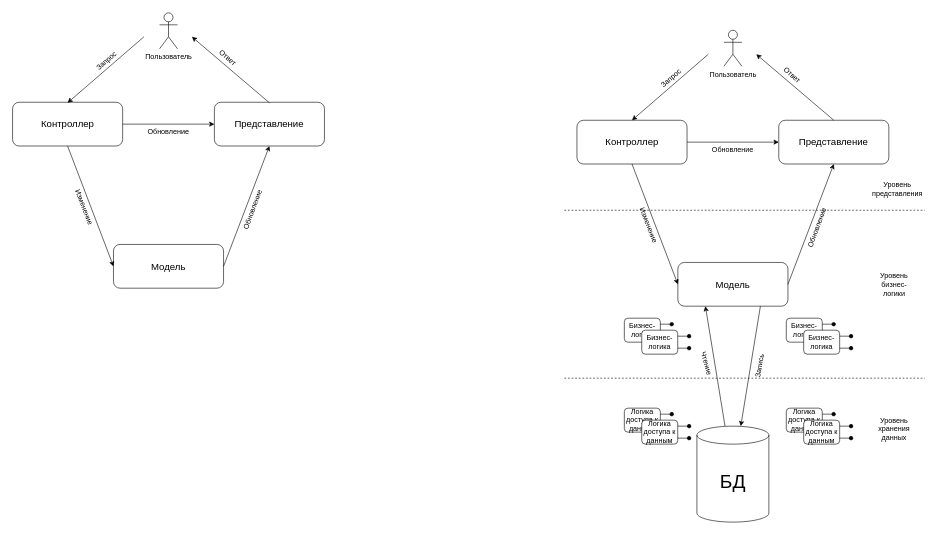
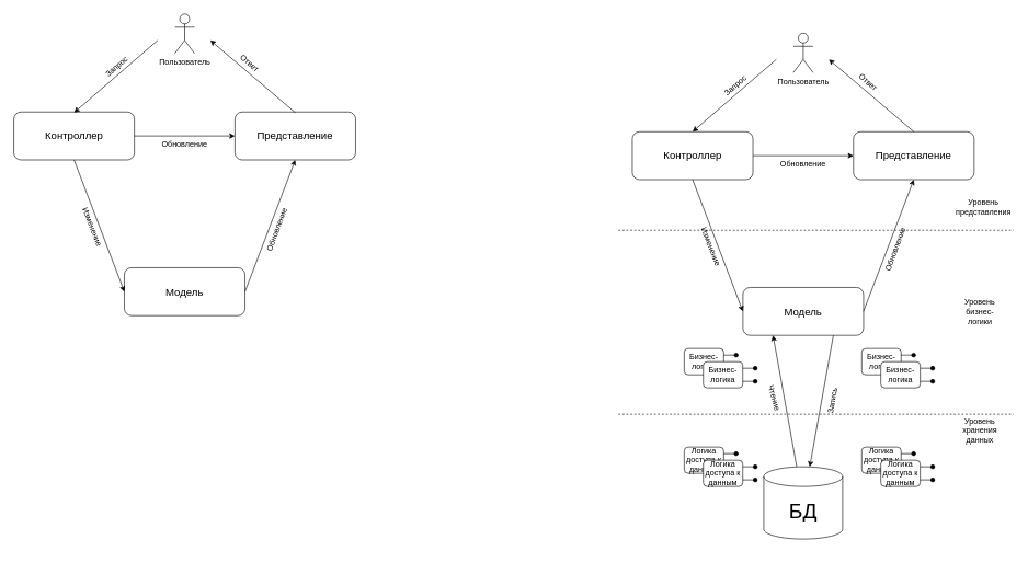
  <mxCell id="0" />
  <mxCell id="1" parent="0" />
  <mxCell id="2" value="" style="group" vertex="1" connectable="0" parent="1"><mxGeometry x="20" y="170" width="520" height="310" as="geometry" /></mxCell>
  <mxCell id="3" value="&lt;font style=&quot;font-size: 16px&quot;&gt;Контроллер&lt;/font&gt;" style="rounded=1;whiteSpace=wrap;html=1;" vertex="1" parent="2"><mxGeometry width="183.529" height="72.941" as="geometry" /></mxCell>
  <mxCell id="4" value="&lt;font style=&quot;font-size: 16px&quot;&gt;Представление&lt;/font&gt;" style="rounded=1;whiteSpace=wrap;html=1;" vertex="1" parent="2"><mxGeometry x="336.471" width="183.529" height="72.941" as="geometry" /></mxCell>
  <mxCell id="5" value="&lt;font style=&quot;font-size: 16px&quot;&gt;Модель&lt;/font&gt;" style="rounded=1;whiteSpace=wrap;html=1;" vertex="1" parent="2"><mxGeometry x="168.235" y="237.059" width="183.529" height="72.941" as="geometry" /></mxCell>
  <mxCell id="6" value="" style="endArrow=classic;html=1;rounded=0;exitX=0.5;exitY=1;exitDx=0;exitDy=0;entryX=0;entryY=0.5;entryDx=0;entryDy=0;" edge="1" parent="2" source="3" target="5"><mxGeometry width="50" height="50" relative="1" as="geometry"><mxPoint x="244.706" y="382.941" as="sourcePoint" /><mxPoint x="321.176" y="291.765" as="targetPoint" /></mxGeometry></mxCell>
  <mxCell id="7" value="" style="endArrow=classic;html=1;rounded=0;entryX=0.5;entryY=1;entryDx=0;entryDy=0;exitX=1;exitY=0.5;exitDx=0;exitDy=0;" edge="1" parent="2" source="5" target="4"><mxGeometry width="50" height="50" relative="1" as="geometry"><mxPoint x="244.706" y="382.941" as="sourcePoint" /><mxPoint x="321.176" y="291.765" as="targetPoint" /></mxGeometry></mxCell>
  <mxCell id="8" value="&lt;font style=&quot;font-size: 12px&quot;&gt;Обновление&lt;/font&gt;" style="text;html=1;strokeColor=none;fillColor=none;align=center;verticalAlign=middle;whiteSpace=wrap;rounded=0;fontSize=8;rotation=-70;" vertex="1" parent="2"><mxGeometry x="362.67" y="154.82" width="76.47" height="48.7" as="geometry" /></mxCell>
  <mxCell id="9" value="&lt;font style=&quot;font-size: 12px&quot;&gt;Изменение&lt;/font&gt;" style="text;html=1;strokeColor=none;fillColor=none;align=center;verticalAlign=middle;whiteSpace=wrap;rounded=0;fontSize=8;rotation=69;" vertex="1" parent="2"><mxGeometry x="73.82" y="161.39" width="91.76" height="26.87" as="geometry" /></mxCell>
  <mxCell id="10" value="" style="endArrow=classic;html=1;rounded=0;fontSize=12;entryX=0;entryY=0.5;entryDx=0;entryDy=0;" edge="1" parent="2" source="3" target="4"><mxGeometry width="50" height="50" relative="1" as="geometry"><mxPoint x="710" y="100" as="sourcePoint" /><mxPoint x="760" y="50" as="targetPoint" /></mxGeometry></mxCell>
  <mxCell id="11" value="" style="group" vertex="1" connectable="0" parent="1"><mxGeometry x="961" y="200" width="570" height="310" as="geometry" /></mxCell>
  <mxCell id="12" value="&lt;font style=&quot;font-size: 16px&quot;&gt;Контроллер&lt;/font&gt;" style="rounded=1;whiteSpace=wrap;html=1;" vertex="1" parent="11"><mxGeometry width="183.529" height="72.941" as="geometry" /></mxCell>
  <mxCell id="13" value="&lt;font style=&quot;font-size: 16px&quot;&gt;Представление&lt;/font&gt;" style="rounded=1;whiteSpace=wrap;html=1;" vertex="1" parent="11"><mxGeometry x="336.471" width="183.529" height="72.941" as="geometry" /></mxCell>
  <mxCell id="14" value="&lt;font style=&quot;font-size: 16px&quot;&gt;Модель&lt;/font&gt;" style="rounded=1;whiteSpace=wrap;html=1;" vertex="1" parent="11"><mxGeometry x="168.235" y="237.059" width="183.529" height="72.941" as="geometry" /></mxCell>
  <mxCell id="15" value="" style="endArrow=classic;html=1;rounded=0;exitX=0.5;exitY=1;exitDx=0;exitDy=0;entryX=0;entryY=0.5;entryDx=0;entryDy=0;" edge="1" parent="11" source="12" target="14"><mxGeometry width="50" height="50" relative="1" as="geometry"><mxPoint x="244.706" y="382.941" as="sourcePoint" /><mxPoint x="321.176" y="291.765" as="targetPoint" /></mxGeometry></mxCell>
  <mxCell id="16" value="" style="endArrow=classic;html=1;rounded=0;entryX=0.5;entryY=1;entryDx=0;entryDy=0;exitX=1;exitY=0.5;exitDx=0;exitDy=0;" edge="1" parent="11" source="14" target="13"><mxGeometry width="50" height="50" relative="1" as="geometry"><mxPoint x="244.706" y="382.941" as="sourcePoint" /><mxPoint x="321.176" y="291.765" as="targetPoint" /></mxGeometry></mxCell>
  <mxCell id="17" value="" style="endArrow=classic;html=1;rounded=0;exitX=1;exitY=0.5;exitDx=0;exitDy=0;entryX=0;entryY=0.5;entryDx=0;entryDy=0;" edge="1" parent="11" source="12" target="13"><mxGeometry width="50" height="50" relative="1" as="geometry"><mxPoint x="244.706" y="382.941" as="sourcePoint" /><mxPoint x="321.176" y="291.765" as="targetPoint" /></mxGeometry></mxCell>
  <mxCell id="18" value="&lt;font style=&quot;font-size: 12px&quot;&gt;Обновление&lt;/font&gt;" style="text;html=1;strokeColor=none;fillColor=none;align=center;verticalAlign=middle;whiteSpace=wrap;rounded=0;fontSize=8;rotation=-70;" vertex="1" parent="11"><mxGeometry x="362.67" y="154.82" width="76.47" height="48.7" as="geometry" /></mxCell>
  <mxCell id="19" value="&lt;font style=&quot;font-size: 12px&quot;&gt;Изменение&lt;/font&gt;" style="text;html=1;strokeColor=none;fillColor=none;align=center;verticalAlign=middle;whiteSpace=wrap;rounded=0;fontSize=8;rotation=69;" vertex="1" parent="11"><mxGeometry x="73.82" y="161.39" width="91.76" height="26.87" as="geometry" /></mxCell>
  <mxCell id="20" value="&lt;font style=&quot;font-size: 12px&quot;&gt;Обновление&lt;/font&gt;" style="text;html=1;strokeColor=none;fillColor=none;align=center;verticalAlign=middle;whiteSpace=wrap;rounded=0;fontSize=8;" vertex="1" parent="11"><mxGeometry x="214.118" y="40.003" width="91.765" height="18.235" as="geometry" /></mxCell>
  <mxCell id="21" value="" style="endArrow=none;dashed=1;html=1;rounded=0;fontSize=12;" edge="1" parent="11"><mxGeometry width="50" height="50" relative="1" as="geometry"><mxPoint x="-21" y="150" as="sourcePoint" /><mxPoint x="580" y="150" as="targetPoint" /></mxGeometry></mxCell>
  <mxCell id="22" value="Уровень бизнес-логики" style="text;html=1;strokeColor=none;fillColor=none;align=center;verticalAlign=middle;whiteSpace=wrap;rounded=0;fontSize=12;" vertex="1" parent="11"><mxGeometry x="499" y="258.53" width="60" height="30" as="geometry" /></mxCell>
  <mxCell id="23" value="Уровень представления" style="text;html=1;strokeColor=none;fillColor=none;align=center;verticalAlign=middle;whiteSpace=wrap;rounded=0;fontSize=12;" vertex="1" parent="11"><mxGeometry x="499" y="100" width="71" height="30" as="geometry" /></mxCell>
- <mxCell id="24" value="&lt;font style=&quot;font-size: 32px&quot;&gt;БД&lt;/font&gt;" style="shape=cylinder3;whiteSpace=wrap;html=1;boundedLbl=1;backgroundOutline=1;size=15;fontSize=12;" vertex="1" parent="1"><mxGeometry x="1161" y="710" width="120" height="160" as="geometry" /></mxCell>
+ <mxCell id="24" value="&lt;font style=&quot;font-size: 32px&quot;&gt;БД&lt;/font&gt;" style="shape=cylinder3;whiteSpace=wrap;html=1;boundedLbl=1;backgroundOutline=1;size=15;fontSize=12;" vertex="1" parent="1"><mxGeometry x="1161" y="710" width="120" height="110" as="geometry" /></mxCell>
  <mxCell id="25" value="" style="endArrow=classic;html=1;rounded=0;fontSize=32;exitX=0.75;exitY=1;exitDx=0;exitDy=0;" edge="1" parent="1" source="14" target="24"><mxGeometry width="50" height="50" relative="1" as="geometry"><mxPoint x="1081" y="630" as="sourcePoint" /><mxPoint x="1131" y="580" as="targetPoint" /></mxGeometry></mxCell>
  <mxCell id="26" value="" style="endArrow=classic;html=1;rounded=0;fontSize=32;entryX=0.25;entryY=1;entryDx=0;entryDy=0;" edge="1" parent="1" source="24" target="14"><mxGeometry width="50" height="50" relative="1" as="geometry"><mxPoint x="1081" y="630" as="sourcePoint" /><mxPoint x="1131" y="580" as="targetPoint" /></mxGeometry></mxCell>
  <mxCell id="27" value="Чтение" style="text;html=1;strokeColor=none;fillColor=none;align=center;verticalAlign=middle;whiteSpace=wrap;rounded=0;fontSize=12;rotation=75;" vertex="1" parent="1"><mxGeometry x="1142.38" y="593.38" width="70" height="24.83" as="geometry" /></mxCell>
  <mxCell id="28" value="Запись" style="text;html=1;align=center;verticalAlign=middle;resizable=0;points=[];autosize=1;strokeColor=none;fillColor=none;fontSize=12;rotation=-80;" vertex="1" parent="1"><mxGeometry x="1241" y="600" width="50" height="20" as="geometry" /></mxCell>
  <mxCell id="29" value="" style="endArrow=none;dashed=1;html=1;rounded=0;fontSize=12;" edge="1" parent="1"><mxGeometry width="50" height="50" relative="1" as="geometry"><mxPoint x="940" y="630" as="sourcePoint" /><mxPoint x="1541" y="630" as="targetPoint" /></mxGeometry></mxCell>
- <mxCell id="30" value="Уровень хранения данных" style="text;html=1;strokeColor=none;fillColor=none;align=center;verticalAlign=middle;whiteSpace=wrap;rounded=0;fontSize=12;" vertex="1" parent="1"><mxGeometry x="1460" y="700" width="60" height="30" as="geometry" /></mxCell>
+ <mxCell id="30" value="Уровень хранения данных" style="text;html=1;strokeColor=none;fillColor=none;align=center;verticalAlign=middle;whiteSpace=wrap;rounded=0;fontSize=12;" vertex="1" parent="1"><mxGeometry x="1460" y="640" width="60" height="30" as="geometry" /></mxCell>
  <mxCell id="31" value="" style="group" vertex="1" connectable="0" parent="1"><mxGeometry x="1040" y="530" width="108" height="60" as="geometry" /></mxCell>
  <mxCell id="32" value="Бизнес-&lt;br&gt;логика" style="rounded=1;whiteSpace=wrap;html=1;fontSize=12;" vertex="1" parent="31"><mxGeometry width="60" height="40" as="geometry" /></mxCell>
  <mxCell id="33" value="" style="endArrow=oval;html=1;rounded=0;fontSize=12;exitX=1;exitY=0.25;exitDx=0;exitDy=0;endFill=1;" edge="1" parent="31" source="32"><mxGeometry width="50" height="50" relative="1" as="geometry"><mxPoint x="159" y="50" as="sourcePoint" /><mxPoint x="79" y="10" as="targetPoint" /></mxGeometry></mxCell>
  <mxCell id="34" value="" style="endArrow=oval;html=1;rounded=0;fontSize=12;exitX=1;exitY=0.25;exitDx=0;exitDy=0;endFill=1;" edge="1" parent="31"><mxGeometry width="50" height="50" relative="1" as="geometry"><mxPoint x="60.0" y="30" as="sourcePoint" /><mxPoint x="79" y="30" as="targetPoint" /></mxGeometry></mxCell>
  <mxCell id="35" value="" style="group" vertex="1" connectable="0" parent="31"><mxGeometry x="29" y="20" width="79" height="40" as="geometry" /></mxCell>
  <mxCell id="36" value="Бизнес-&lt;br&gt;логика" style="rounded=1;whiteSpace=wrap;html=1;fontSize=12;" vertex="1" parent="35"><mxGeometry width="60" height="40" as="geometry" /></mxCell>
  <mxCell id="37" value="" style="endArrow=oval;html=1;rounded=0;fontSize=12;exitX=1;exitY=0.25;exitDx=0;exitDy=0;endFill=1;" edge="1" parent="35" source="36"><mxGeometry width="50" height="50" relative="1" as="geometry"><mxPoint x="159" y="50" as="sourcePoint" /><mxPoint x="79" y="10" as="targetPoint" /></mxGeometry></mxCell>
  <mxCell id="38" value="" style="endArrow=oval;html=1;rounded=0;fontSize=12;exitX=1;exitY=0.25;exitDx=0;exitDy=0;endFill=1;" edge="1" parent="35"><mxGeometry width="50" height="50" relative="1" as="geometry"><mxPoint x="60.0" y="30" as="sourcePoint" /><mxPoint x="79" y="30" as="targetPoint" /></mxGeometry></mxCell>
  <mxCell id="39" value="" style="group" vertex="1" connectable="0" parent="1"><mxGeometry x="1310" y="530" width="108" height="60" as="geometry" /></mxCell>
  <mxCell id="40" value="Бизнес-&lt;br&gt;логика" style="rounded=1;whiteSpace=wrap;html=1;fontSize=12;" vertex="1" parent="39"><mxGeometry width="60" height="40" as="geometry" /></mxCell>
  <mxCell id="41" value="" style="endArrow=oval;html=1;rounded=0;fontSize=12;exitX=1;exitY=0.25;exitDx=0;exitDy=0;endFill=1;" edge="1" parent="39" source="40"><mxGeometry width="50" height="50" relative="1" as="geometry"><mxPoint x="159" y="50" as="sourcePoint" /><mxPoint x="79" y="10" as="targetPoint" /></mxGeometry></mxCell>
  <mxCell id="42" value="" style="endArrow=oval;html=1;rounded=0;fontSize=12;exitX=1;exitY=0.25;exitDx=0;exitDy=0;endFill=1;" edge="1" parent="39"><mxGeometry width="50" height="50" relative="1" as="geometry"><mxPoint x="60.0" y="30" as="sourcePoint" /><mxPoint x="79" y="30" as="targetPoint" /></mxGeometry></mxCell>
  <mxCell id="43" value="" style="group" vertex="1" connectable="0" parent="39"><mxGeometry x="29" y="20" width="79" height="40" as="geometry" /></mxCell>
  <mxCell id="44" value="Бизнес-&lt;br&gt;логика" style="rounded=1;whiteSpace=wrap;html=1;fontSize=12;" vertex="1" parent="43"><mxGeometry width="60" height="40" as="geometry" /></mxCell>
  <mxCell id="45" value="" style="endArrow=oval;html=1;rounded=0;fontSize=12;exitX=1;exitY=0.25;exitDx=0;exitDy=0;endFill=1;" edge="1" parent="43" source="44"><mxGeometry width="50" height="50" relative="1" as="geometry"><mxPoint x="159" y="50" as="sourcePoint" /><mxPoint x="79" y="10" as="targetPoint" /></mxGeometry></mxCell>
  <mxCell id="46" value="" style="endArrow=oval;html=1;rounded=0;fontSize=12;exitX=1;exitY=0.25;exitDx=0;exitDy=0;endFill=1;" edge="1" parent="43"><mxGeometry width="50" height="50" relative="1" as="geometry"><mxPoint x="60.0" y="30" as="sourcePoint" /><mxPoint x="79" y="30" as="targetPoint" /></mxGeometry></mxCell>
  <mxCell id="47" value="" style="group" vertex="1" connectable="0" parent="1"><mxGeometry x="1040" y="680" width="108" height="60" as="geometry" /></mxCell>
  <mxCell id="48" value="Логика доступа к данным" style="rounded=1;whiteSpace=wrap;html=1;fontSize=12;" vertex="1" parent="47"><mxGeometry width="60" height="40" as="geometry" /></mxCell>
  <mxCell id="49" value="" style="endArrow=oval;html=1;rounded=0;fontSize=12;exitX=1;exitY=0.25;exitDx=0;exitDy=0;endFill=1;" edge="1" parent="47" source="48"><mxGeometry width="50" height="50" relative="1" as="geometry"><mxPoint x="159" y="50" as="sourcePoint" /><mxPoint x="79" y="10" as="targetPoint" /></mxGeometry></mxCell>
  <mxCell id="50" value="" style="endArrow=oval;html=1;rounded=0;fontSize=12;exitX=1;exitY=0.25;exitDx=0;exitDy=0;endFill=1;" edge="1" parent="47"><mxGeometry width="50" height="50" relative="1" as="geometry"><mxPoint x="60.0" y="30" as="sourcePoint" /><mxPoint x="79" y="30" as="targetPoint" /></mxGeometry></mxCell>
  <mxCell id="51" value="" style="group" vertex="1" connectable="0" parent="47"><mxGeometry x="29" y="20" width="79" height="40" as="geometry" /></mxCell>
  <mxCell id="52" value="Логика доступа к данным" style="rounded=1;whiteSpace=wrap;html=1;fontSize=12;" vertex="1" parent="51"><mxGeometry width="60" height="40" as="geometry" /></mxCell>
  <mxCell id="53" value="" style="endArrow=oval;html=1;rounded=0;fontSize=12;exitX=1;exitY=0.25;exitDx=0;exitDy=0;endFill=1;" edge="1" parent="51" source="52"><mxGeometry width="50" height="50" relative="1" as="geometry"><mxPoint x="159" y="50" as="sourcePoint" /><mxPoint x="79" y="10" as="targetPoint" /></mxGeometry></mxCell>
  <mxCell id="54" value="" style="endArrow=oval;html=1;rounded=0;fontSize=12;exitX=1;exitY=0.25;exitDx=0;exitDy=0;endFill=1;" edge="1" parent="51"><mxGeometry width="50" height="50" relative="1" as="geometry"><mxPoint x="60.0" y="30" as="sourcePoint" /><mxPoint x="79" y="30" as="targetPoint" /></mxGeometry></mxCell>
  <mxCell id="55" value="" style="group" vertex="1" connectable="0" parent="1"><mxGeometry x="1310" y="680" width="108" height="60" as="geometry" /></mxCell>
  <mxCell id="56" value="Логика доступа к данным" style="rounded=1;whiteSpace=wrap;html=1;fontSize=12;" vertex="1" parent="55"><mxGeometry width="60" height="40" as="geometry" /></mxCell>
  <mxCell id="57" value="" style="endArrow=oval;html=1;rounded=0;fontSize=12;exitX=1;exitY=0.25;exitDx=0;exitDy=0;endFill=1;" edge="1" parent="55" source="56"><mxGeometry width="50" height="50" relative="1" as="geometry"><mxPoint x="159" y="50" as="sourcePoint" /><mxPoint x="79" y="10" as="targetPoint" /></mxGeometry></mxCell>
  <mxCell id="58" value="" style="endArrow=oval;html=1;rounded=0;fontSize=12;exitX=1;exitY=0.25;exitDx=0;exitDy=0;endFill=1;" edge="1" parent="55"><mxGeometry width="50" height="50" relative="1" as="geometry"><mxPoint x="60.0" y="30" as="sourcePoint" /><mxPoint x="79" y="30" as="targetPoint" /></mxGeometry></mxCell>
  <mxCell id="59" value="" style="group" vertex="1" connectable="0" parent="55"><mxGeometry x="29" y="20" width="79" height="40" as="geometry" /></mxCell>
  <mxCell id="60" value="Логика доступа к данным" style="rounded=1;whiteSpace=wrap;html=1;fontSize=12;" vertex="1" parent="59"><mxGeometry width="60" height="40" as="geometry" /></mxCell>
  <mxCell id="61" value="" style="endArrow=oval;html=1;rounded=0;fontSize=12;exitX=1;exitY=0.25;exitDx=0;exitDy=0;endFill=1;" edge="1" parent="59" source="60"><mxGeometry width="50" height="50" relative="1" as="geometry"><mxPoint x="159" y="50" as="sourcePoint" /><mxPoint x="79" y="10" as="targetPoint" /></mxGeometry></mxCell>
  <mxCell id="62" value="" style="endArrow=oval;html=1;rounded=0;fontSize=12;exitX=1;exitY=0.25;exitDx=0;exitDy=0;endFill=1;" edge="1" parent="59"><mxGeometry width="50" height="50" relative="1" as="geometry"><mxPoint x="60.0" y="30" as="sourcePoint" /><mxPoint x="79" y="30" as="targetPoint" /></mxGeometry></mxCell>
  <mxCell id="63" value="Пользователь" style="shape=umlActor;verticalLabelPosition=bottom;verticalAlign=top;html=1;outlineConnect=0;fontSize=12;" vertex="1" parent="1"><mxGeometry x="1206" y="50" width="30" height="60" as="geometry" /></mxCell>
  <mxCell id="64" value="" style="endArrow=classic;html=1;rounded=0;fontSize=12;entryX=0.5;entryY=0;entryDx=0;entryDy=0;" edge="1" parent="1" target="12"><mxGeometry width="50" height="50" relative="1" as="geometry"><mxPoint x="1180" y="90" as="sourcePoint" /><mxPoint x="1310" y="170" as="targetPoint" /></mxGeometry></mxCell>
  <mxCell id="65" value="" style="endArrow=none;html=1;rounded=0;fontSize=12;entryX=0.5;entryY=0;entryDx=0;entryDy=0;startArrow=classic;startFill=1;endFill=0;" edge="1" parent="1" target="13"><mxGeometry width="50" height="50" relative="1" as="geometry"><mxPoint x="1260" y="90" as="sourcePoint" /><mxPoint x="1310" y="170" as="targetPoint" /></mxGeometry></mxCell>
  <mxCell id="66" value="Запрос" style="text;html=1;strokeColor=none;fillColor=none;align=center;verticalAlign=middle;whiteSpace=wrap;rounded=0;fontSize=12;rotation=-40.9;" vertex="1" parent="1"><mxGeometry x="1088" y="115" width="60" height="30" as="geometry" /></mxCell>
  <mxCell id="67" value="Ответ" style="text;html=1;strokeColor=none;fillColor=none;align=center;verticalAlign=middle;whiteSpace=wrap;rounded=0;fontSize=12;rotation=40.9;" vertex="1" parent="1"><mxGeometry x="1290" y="115" width="60" height="20" as="geometry" /></mxCell>
  <mxCell id="68" value="&lt;font style=&quot;font-size: 12px&quot;&gt;Обновление&lt;/font&gt;" style="text;html=1;strokeColor=none;fillColor=none;align=center;verticalAlign=middle;whiteSpace=wrap;rounded=0;fontSize=8;" vertex="1" parent="1"><mxGeometry x="234.118" y="210.883" width="91.765" height="18.235" as="geometry" /></mxCell>
  <mxCell id="69" value="Пользователь" style="shape=umlActor;verticalLabelPosition=bottom;verticalAlign=top;html=1;outlineConnect=0;fontSize=12;" vertex="1" parent="1"><mxGeometry x="265" y="20.88" width="30" height="60" as="geometry" /></mxCell>
  <mxCell id="70" value="" style="endArrow=classic;html=1;rounded=0;fontSize=12;entryX=0.5;entryY=0;entryDx=0;entryDy=0;" edge="1" parent="1"><mxGeometry width="50" height="50" relative="1" as="geometry"><mxPoint x="239" y="60.88" as="sourcePoint" /><mxPoint x="111.765" y="170.88" as="targetPoint" /></mxGeometry></mxCell>
  <mxCell id="71" value="" style="endArrow=none;html=1;rounded=0;fontSize=12;entryX=0.5;entryY=0;entryDx=0;entryDy=0;startArrow=classic;startFill=1;endFill=0;" edge="1" parent="1"><mxGeometry width="50" height="50" relative="1" as="geometry"><mxPoint x="319" y="60.88" as="sourcePoint" /><mxPoint x="448.235" y="170.88" as="targetPoint" /></mxGeometry></mxCell>
  <mxCell id="72" value="Запрос" style="text;html=1;strokeColor=none;fillColor=none;align=center;verticalAlign=middle;whiteSpace=wrap;rounded=0;fontSize=12;rotation=-40.9;" vertex="1" parent="1"><mxGeometry x="147" y="85.88" width="60" height="30" as="geometry" /></mxCell>
  <mxCell id="73" value="Ответ" style="text;html=1;strokeColor=none;fillColor=none;align=center;verticalAlign=middle;whiteSpace=wrap;rounded=0;fontSize=12;rotation=40.9;" vertex="1" parent="1"><mxGeometry x="349" y="85.88" width="60" height="20" as="geometry" /></mxCell>
